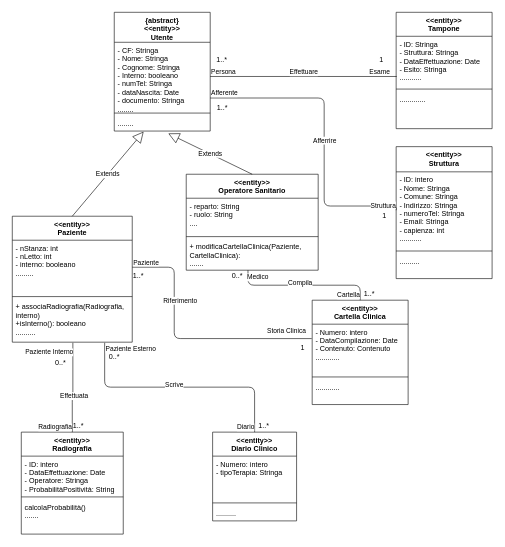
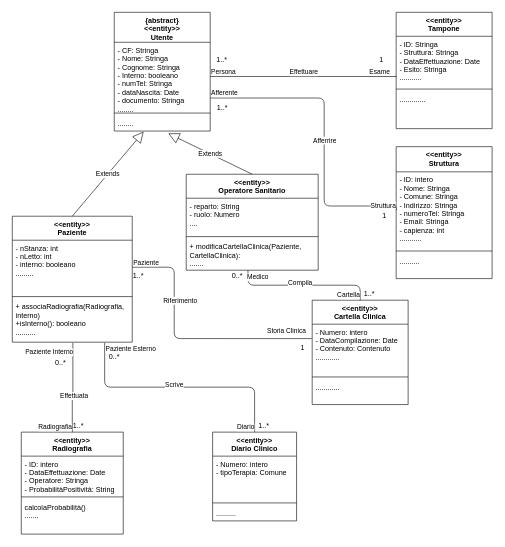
  <mxCell id="0" />
  <mxCell id="1" parent="0" />
  <mxCell id="2" value="&lt;&lt;entity&gt;&gt;&#10;Paziente" style="swimlane;fontStyle=1;align=center;verticalAlign=top;childLayout=stackLayout;horizontal=1;startSize=40;horizontalStack=0;resizeParent=1;resizeParentMax=0;resizeLast=0;collapsible=1;marginBottom=0;" parent="1" vertex="1"><mxGeometry x="20" y="360" width="200" height="210" as="geometry"><mxRectangle x="40" y="10" width="80" height="26" as="alternateBounds" /></mxGeometry></mxCell>
  <mxCell id="3" value="- nStanza: int&#10;- nLetto: int&#10;- interno: booleano&#10;........." style="text;strokeColor=none;fillColor=none;align=left;verticalAlign=top;spacingLeft=4;spacingRight=4;overflow=hidden;rotatable=0;points=[[0,0.5],[1,0.5]];portConstraint=eastwest;" parent="2" vertex="1"><mxGeometry y="40" width="200" height="90" as="geometry" /></mxCell>
  <mxCell id="4" value="" style="line;strokeWidth=1;fillColor=none;align=left;verticalAlign=middle;spacingTop=-1;spacingLeft=3;spacingRight=3;rotatable=0;labelPosition=right;points=[];portConstraint=eastwest;" parent="2" vertex="1"><mxGeometry y="130" width="200" height="8" as="geometry" /></mxCell>
  <mxCell id="5" value="+ associaRadiografia(Radiografia, &#10;interno)&#10;+isInterno(): booleano&#10;.........." style="text;strokeColor=none;fillColor=none;align=left;verticalAlign=top;spacingLeft=4;spacingRight=4;overflow=hidden;rotatable=0;points=[[0,0.5],[1,0.5]];portConstraint=eastwest;" parent="2" vertex="1"><mxGeometry y="138" width="200" height="72" as="geometry" /></mxCell>
  <mxCell id="6" value="&lt;&lt;entity&gt;&gt;&#10;Struttura" style="swimlane;fontStyle=1;align=center;verticalAlign=top;childLayout=stackLayout;horizontal=1;startSize=42;horizontalStack=0;resizeParent=1;resizeParentMax=0;resizeLast=0;collapsible=1;marginBottom=0;" parent="1" vertex="1"><mxGeometry x="660" y="244" width="160" height="220" as="geometry"><mxRectangle x="580" y="10" width="80" height="26" as="alternateBounds" /></mxGeometry></mxCell>
  <mxCell id="7" value="- ID: intero&#10;- Nome: Stringa&#10;- Comune: Stringa&#10;- Indirizzo: Stringa&#10;- numeroTel: Stringa&#10;- Email: Stringa&#10;- capienza: int&#10;..........." style="text;strokeColor=none;fillColor=none;align=left;verticalAlign=top;spacingLeft=4;spacingRight=4;overflow=hidden;rotatable=0;points=[[0,0.5],[1,0.5]];portConstraint=eastwest;" parent="6" vertex="1"><mxGeometry y="42" width="160" height="128" as="geometry" /></mxCell>
  <mxCell id="8" value="" style="line;strokeWidth=1;fillColor=none;align=left;verticalAlign=middle;spacingTop=-1;spacingLeft=3;spacingRight=3;rotatable=0;labelPosition=right;points=[];portConstraint=eastwest;" parent="6" vertex="1"><mxGeometry y="170" width="160" height="8" as="geometry" /></mxCell>
  <mxCell id="9" value=".........." style="text;strokeColor=none;fillColor=none;align=left;verticalAlign=top;spacingLeft=4;spacingRight=4;overflow=hidden;rotatable=0;points=[[0,0.5],[1,0.5]];portConstraint=eastwest;" parent="6" vertex="1"><mxGeometry y="178" width="160" height="42" as="geometry" /></mxCell>
  <mxCell id="10" value="&lt;&lt;entity&gt;&gt;&#10;Operatore Sanitario" style="swimlane;fontStyle=1;align=center;verticalAlign=top;childLayout=stackLayout;horizontal=1;startSize=40;horizontalStack=0;resizeParent=1;resizeParentMax=0;resizeLast=0;collapsible=1;marginBottom=0;" parent="1" vertex="1"><mxGeometry x="310" y="290" width="220" height="160" as="geometry"><mxRectangle x="200" y="10" width="140" height="26" as="alternateBounds" /></mxGeometry></mxCell>
- <mxCell id="11" value="- reparto: String&#10;- ruolo: String&#10;...." style="text;strokeColor=none;fillColor=none;align=left;verticalAlign=top;spacingLeft=4;spacingRight=4;overflow=hidden;rotatable=0;points=[[0,0.5],[1,0.5]];portConstraint=eastwest;" parent="10" vertex="1"><mxGeometry y="40" width="220" height="60" as="geometry" /></mxCell>
+ <mxCell id="11" value="- reparto: String&#10;- ruolo: Numero&#10;...." style="text;strokeColor=none;fillColor=none;align=left;verticalAlign=top;spacingLeft=4;spacingRight=4;overflow=hidden;rotatable=0;points=[[0,0.5],[1,0.5]];portConstraint=eastwest;" parent="10" vertex="1"><mxGeometry y="40" width="220" height="60" as="geometry" /></mxCell>
  <mxCell id="12" value="" style="line;strokeWidth=1;fillColor=none;align=left;verticalAlign=middle;spacingTop=-1;spacingLeft=3;spacingRight=3;rotatable=0;labelPosition=right;points=[];portConstraint=eastwest;" parent="10" vertex="1"><mxGeometry y="100" width="220" height="8" as="geometry" /></mxCell>
  <mxCell id="13" value="+ modificaCartellaClinica(Paziente, &#10;CartellaClinica):&#10;......." style="text;strokeColor=none;fillColor=none;align=left;verticalAlign=top;spacingLeft=4;spacingRight=4;overflow=hidden;rotatable=0;points=[[0,0.5],[1,0.5]];portConstraint=eastwest;" parent="10" vertex="1"><mxGeometry y="108" width="220" height="52" as="geometry" /></mxCell>
  <mxCell id="14" value="&lt;&lt;entity&gt;&gt;&#10;Tampone" style="swimlane;fontStyle=1;align=center;verticalAlign=top;childLayout=stackLayout;horizontal=1;startSize=40;horizontalStack=0;resizeParent=1;resizeParentMax=0;resizeLast=0;collapsible=1;marginBottom=0;" parent="1" vertex="1"><mxGeometry x="660" y="20" width="160" height="194" as="geometry"><mxRectangle x="280" y="220" width="150" height="26" as="alternateBounds" /></mxGeometry></mxCell>
  <mxCell id="15" value="- ID: Stringa&#10;- Struttura: Stringa&#10;- DataEffettuazione: Date&#10;- Esito: Stringa&#10;...........&#10;" style="text;strokeColor=none;fillColor=none;align=left;verticalAlign=top;spacingLeft=4;spacingRight=4;overflow=hidden;rotatable=0;points=[[0,0.5],[1,0.5]];portConstraint=eastwest;" parent="14" vertex="1"><mxGeometry y="40" width="160" height="84" as="geometry" /></mxCell>
  <mxCell id="16" value="" style="line;strokeWidth=1;fillColor=none;align=left;verticalAlign=middle;spacingTop=-1;spacingLeft=3;spacingRight=3;rotatable=0;labelPosition=right;points=[];portConstraint=eastwest;" parent="14" vertex="1"><mxGeometry y="124" width="160" height="8" as="geometry" /></mxCell>
  <mxCell id="17" value=".............&#10;" style="text;strokeColor=none;fillColor=none;align=left;verticalAlign=top;spacingLeft=4;spacingRight=4;overflow=hidden;rotatable=0;points=[[0,0.5],[1,0.5]];portConstraint=eastwest;" parent="14" vertex="1"><mxGeometry y="132" width="160" height="62" as="geometry" /></mxCell>
  <mxCell id="18" value="&lt;&lt;entity&gt;&gt;&#10;Cartella Clinica" style="swimlane;fontStyle=1;align=center;verticalAlign=top;childLayout=stackLayout;horizontal=1;startSize=40;horizontalStack=0;resizeParent=1;resizeParentMax=0;resizeLast=0;collapsible=1;marginBottom=0;" parent="1" vertex="1"><mxGeometry x="520" y="500" width="160" height="174" as="geometry"><mxRectangle x="520" y="200" width="70" height="26" as="alternateBounds" /></mxGeometry></mxCell>
  <mxCell id="19" value="- Numero: intero&#10;- DataCompilazione: Date&#10;- Contenuto: Contenuto&#10;............" style="text;strokeColor=none;fillColor=none;align=left;verticalAlign=top;spacingLeft=4;spacingRight=4;overflow=hidden;rotatable=0;points=[[0,0.5],[1,0.5]];portConstraint=eastwest;" parent="18" vertex="1"><mxGeometry y="40" width="160" height="84" as="geometry" /></mxCell>
  <mxCell id="20" value="" style="line;strokeWidth=1;fillColor=none;align=left;verticalAlign=middle;spacingTop=-1;spacingLeft=3;spacingRight=3;rotatable=0;labelPosition=right;points=[];portConstraint=eastwest;" parent="18" vertex="1"><mxGeometry y="124" width="160" height="8" as="geometry" /></mxCell>
  <mxCell id="21" value="............" style="text;strokeColor=none;fillColor=none;align=left;verticalAlign=top;spacingLeft=4;spacingRight=4;overflow=hidden;rotatable=0;points=[[0,0.5],[1,0.5]];portConstraint=eastwest;" parent="18" vertex="1"><mxGeometry y="132" width="160" height="42" as="geometry" /></mxCell>
  <mxCell id="22" value="&lt;&lt;entity&gt;&gt;&#10;Diario Clinico" style="swimlane;fontStyle=1;align=center;verticalAlign=top;childLayout=stackLayout;horizontal=1;startSize=40;horizontalStack=0;resizeParent=1;resizeParentMax=0;resizeLast=0;collapsible=1;marginBottom=0;" parent="1" vertex="1"><mxGeometry x="354" y="720" width="140" height="148" as="geometry"><mxRectangle x="344" y="710" width="110" height="40" as="alternateBounds" /></mxGeometry></mxCell>
- <mxCell id="23" value="- Numero: intero&#10;- tipoTerapia: Stringa" style="text;strokeColor=none;fillColor=none;align=left;verticalAlign=top;spacingLeft=4;spacingRight=4;overflow=hidden;rotatable=0;points=[[0,0.5],[1,0.5]];portConstraint=eastwest;" parent="22" vertex="1"><mxGeometry y="40" width="140" height="74" as="geometry" /></mxCell>
+ <mxCell id="23" value="- Numero: intero&#10;- tipoTerapia: Comune" style="text;strokeColor=none;fillColor=none;align=left;verticalAlign=top;spacingLeft=4;spacingRight=4;overflow=hidden;rotatable=0;points=[[0,0.5],[1,0.5]];portConstraint=eastwest;" parent="22" vertex="1"><mxGeometry y="40" width="140" height="74" as="geometry" /></mxCell>
  <mxCell id="24" value="" style="line;strokeWidth=1;fillColor=none;align=left;verticalAlign=middle;spacingTop=-1;spacingLeft=3;spacingRight=3;rotatable=0;labelPosition=right;points=[];portConstraint=eastwest;" parent="22" vertex="1"><mxGeometry y="114" width="140" height="8" as="geometry" /></mxCell>
  <mxCell id="25" value=".........." style="text;strokeColor=none;fillColor=none;align=left;verticalAlign=top;spacingLeft=4;spacingRight=4;overflow=hidden;rotatable=0;points=[[0,0.5],[1,0.5]];portConstraint=eastwest;" parent="22" vertex="1"><mxGeometry y="122" width="140" height="26" as="geometry" /></mxCell>
  <mxCell id="26" value="&lt;&lt;entity&gt;&gt;&#10;Radiografia" style="swimlane;fontStyle=1;align=center;verticalAlign=top;childLayout=stackLayout;horizontal=1;startSize=40;horizontalStack=0;resizeParent=1;resizeParentMax=0;resizeLast=0;collapsible=1;marginBottom=0;" parent="1" vertex="1"><mxGeometry x="35" y="720" width="170" height="170" as="geometry"><mxRectangle x="520" y="390" width="100" height="26" as="alternateBounds" /></mxGeometry></mxCell>
  <mxCell id="27" value="- ID: intero&#10;- DataEffettuazione: Date&#10;- Operatore: Stringa&#10;- ProbabilitàPositività: String&#10;......" style="text;strokeColor=none;fillColor=none;align=left;verticalAlign=top;spacingLeft=4;spacingRight=4;overflow=hidden;rotatable=0;points=[[0,0.5],[1,0.5]];portConstraint=eastwest;" parent="26" vertex="1"><mxGeometry y="40" width="170" height="64" as="geometry" /></mxCell>
  <mxCell id="28" value="" style="line;strokeWidth=1;fillColor=none;align=left;verticalAlign=middle;spacingTop=-1;spacingLeft=3;spacingRight=3;rotatable=0;labelPosition=right;points=[];portConstraint=eastwest;" parent="26" vertex="1"><mxGeometry y="104" width="170" height="8" as="geometry" /></mxCell>
  <mxCell id="29" value="calcolaProbabilità()&#10;......." style="text;strokeColor=none;fillColor=none;align=left;verticalAlign=top;spacingLeft=4;spacingRight=4;overflow=hidden;rotatable=0;points=[[0,0.5],[1,0.5]];portConstraint=eastwest;" parent="26" vertex="1"><mxGeometry y="112" width="170" height="58" as="geometry" /></mxCell>
  <mxCell id="30" value="{abstract}&#10;&lt;&lt;entity&gt;&gt;&#10;Utente" style="swimlane;fontStyle=1;align=center;verticalAlign=top;childLayout=stackLayout;horizontal=1;startSize=50;horizontalStack=0;resizeParent=1;resizeParentMax=0;resizeLast=0;collapsible=1;marginBottom=0;" parent="1" vertex="1"><mxGeometry x="190" y="20" width="160" height="198" as="geometry"><mxRectangle x="180" y="10" width="70" height="26" as="alternateBounds" /></mxGeometry></mxCell>
  <mxCell id="31" value="- CF: Stringa&#10;- Nome: Stringa&#10;- Cognome: Stringa&#10;- Interno: booleano&#10;- numTel: Stringa&#10;- dataNascita: Date&#10;- documento: Stringa&#10;........" style="text;strokeColor=none;fillColor=none;align=left;verticalAlign=top;spacingLeft=4;spacingRight=4;overflow=hidden;rotatable=0;points=[[0,0.5],[1,0.5]];portConstraint=eastwest;" parent="30" vertex="1"><mxGeometry y="50" width="160" height="114" as="geometry" /></mxCell>
  <mxCell id="32" value="" style="line;strokeWidth=1;fillColor=none;align=left;verticalAlign=middle;spacingTop=-1;spacingLeft=3;spacingRight=3;rotatable=0;labelPosition=right;points=[];portConstraint=eastwest;" parent="30" vertex="1"><mxGeometry y="164" width="160" height="8" as="geometry" /></mxCell>
  <mxCell id="33" value="........" style="text;strokeColor=none;fillColor=none;align=left;verticalAlign=top;spacingLeft=4;spacingRight=4;overflow=hidden;rotatable=0;points=[[0,0.5],[1,0.5]];portConstraint=eastwest;" parent="30" vertex="1"><mxGeometry y="172" width="160" height="26" as="geometry" /></mxCell>
  <mxCell id="34" value="" style="endArrow=none;html=1;edgeStyle=orthogonalEdgeStyle;exitX=1;exitY=0.5;exitDx=0;exitDy=0;entryX=0.006;entryY=0.798;entryDx=0;entryDy=0;entryPerimeter=0;" parent="1" source="31" target="15" edge="1"><mxGeometry relative="1" as="geometry"><mxPoint x="440" y="90" as="sourcePoint" /><mxPoint x="600" y="50" as="targetPoint" /><Array as="points" /></mxGeometry></mxCell>
  <mxCell id="35" value="Persona" style="edgeLabel;resizable=0;html=1;align=left;verticalAlign=bottom;" parent="34" connectable="0" vertex="1"><mxGeometry x="-1" relative="1" as="geometry" /></mxCell>
  <mxCell id="36" value="Esame" style="edgeLabel;resizable=0;html=1;align=right;verticalAlign=bottom;" parent="34" connectable="0" vertex="1"><mxGeometry x="1" relative="1" as="geometry"><mxPoint x="-11" as="offset" /></mxGeometry></mxCell>
  <mxCell id="37" value="Effettuare" style="edgeLabel;html=1;align=center;verticalAlign=middle;resizable=0;points=[];" parent="34" vertex="1" connectable="0"><mxGeometry x="-0.083" y="-2" relative="1" as="geometry"><mxPoint x="13" y="-10" as="offset" /></mxGeometry></mxCell>
  <mxCell id="38" value="" style="endArrow=none;html=1;edgeStyle=orthogonalEdgeStyle;exitX=1;exitY=0.815;exitDx=0;exitDy=0;exitPerimeter=0;entryX=0;entryY=0.5;entryDx=0;entryDy=0;" parent="1" source="31" target="7" edge="1"><mxGeometry relative="1" as="geometry"><mxPoint x="380" y="150" as="sourcePoint" /><mxPoint x="540" y="150" as="targetPoint" /><Array as="points"><mxPoint x="540" y="163" /><mxPoint x="540" y="343" /></Array></mxGeometry></mxCell>
  <mxCell id="39" value="Afferente" style="edgeLabel;resizable=0;html=1;align=left;verticalAlign=bottom;" parent="38" connectable="0" vertex="1"><mxGeometry x="-1" relative="1" as="geometry" /></mxCell>
  <mxCell id="40" value="Struttura" style="edgeLabel;resizable=0;html=1;align=right;verticalAlign=bottom;" parent="38" connectable="0" vertex="1"><mxGeometry x="1" relative="1" as="geometry" /></mxCell>
  <mxCell id="41" value="Afferrire" style="edgeLabel;html=1;align=center;verticalAlign=middle;resizable=0;points=[];" parent="38" vertex="1" connectable="0"><mxGeometry x="-0.043" relative="1" as="geometry"><mxPoint y="23.1" as="offset" /></mxGeometry></mxCell>
  <mxCell id="42" value="" style="endArrow=none;html=1;edgeStyle=orthogonalEdgeStyle;entryX=-0.005;entryY=0.286;entryDx=0;entryDy=0;entryPerimeter=0;exitX=1;exitY=0.5;exitDx=0;exitDy=0;" parent="1" source="3" target="19" edge="1"><mxGeometry relative="1" as="geometry"><mxPoint x="240" y="450" as="sourcePoint" /><mxPoint x="500" y="550" as="targetPoint" /><Array as="points"><mxPoint x="290" y="445" /><mxPoint x="290" y="564" /></Array></mxGeometry></mxCell>
  <mxCell id="43" value="Paziente" style="edgeLabel;resizable=0;html=1;align=left;verticalAlign=bottom;" parent="42" connectable="0" vertex="1"><mxGeometry x="-1" relative="1" as="geometry" /></mxCell>
  <mxCell id="44" value="Storia Clinica" style="edgeLabel;resizable=0;html=1;align=right;verticalAlign=bottom;" parent="42" connectable="0" vertex="1"><mxGeometry x="1" relative="1" as="geometry"><mxPoint x="-9" y="-4.02" as="offset" /></mxGeometry></mxCell>
  <mxCell id="45" value="Riferimento" style="edgeLabel;html=1;align=center;verticalAlign=middle;resizable=0;points=[];" parent="42" vertex="1" connectable="0"><mxGeometry x="0.055" y="-2" relative="1" as="geometry"><mxPoint x="-22" y="-66" as="offset" /></mxGeometry></mxCell>
  <mxCell id="46" value="Extends" style="endArrow=block;endSize=16;endFill=0;html=1;exitX=0.5;exitY=0;exitDx=0;exitDy=0;entryX=0.306;entryY=1.038;entryDx=0;entryDy=0;entryPerimeter=0;" parent="1" source="2" target="33" edge="1"><mxGeometry width="160" relative="1" as="geometry"><mxPoint x="70" y="250" as="sourcePoint" /><mxPoint x="230" y="250" as="targetPoint" /></mxGeometry></mxCell>
  <mxCell id="47" value="Extends" style="endArrow=block;endSize=16;endFill=0;html=1;entryX=0.563;entryY=1.154;entryDx=0;entryDy=0;entryPerimeter=0;exitX=0.5;exitY=0;exitDx=0;exitDy=0;" parent="1" source="10" target="33" edge="1"><mxGeometry width="160" relative="1" as="geometry"><mxPoint x="400" y="260" as="sourcePoint" /><mxPoint x="520" y="260" as="targetPoint" /></mxGeometry></mxCell>
  <mxCell id="48" value="" style="endArrow=none;html=1;edgeStyle=orthogonalEdgeStyle;exitX=0.468;exitY=1;exitDx=0;exitDy=0;exitPerimeter=0;entryX=0.5;entryY=0;entryDx=0;entryDy=0;" parent="1" source="13" target="18" edge="1"><mxGeometry relative="1" as="geometry"><mxPoint x="420" y="470" as="sourcePoint" /><mxPoint x="580" y="470" as="targetPoint" /></mxGeometry></mxCell>
  <mxCell id="49" value="Medico" style="edgeLabel;resizable=0;html=1;align=left;verticalAlign=bottom;" parent="48" connectable="0" vertex="1"><mxGeometry x="-1" relative="1" as="geometry"><mxPoint x="-2.96" y="20" as="offset" /></mxGeometry></mxCell>
  <mxCell id="50" value="Cartella" style="edgeLabel;resizable=0;html=1;align=right;verticalAlign=bottom;" parent="48" connectable="0" vertex="1"><mxGeometry x="1" relative="1" as="geometry" /></mxCell>
  <mxCell id="51" value="Compila" style="edgeLabel;html=1;align=center;verticalAlign=middle;resizable=0;points=[];" parent="48" vertex="1" connectable="0"><mxGeometry x="-0.696" y="-4" relative="1" as="geometry"><mxPoint x="76" y="-9" as="offset" /></mxGeometry></mxCell>
  <mxCell id="52" value="" style="endArrow=none;html=1;edgeStyle=orthogonalEdgeStyle;exitX=0.505;exitY=1.014;exitDx=0;exitDy=0;exitPerimeter=0;entryX=0.5;entryY=0;entryDx=0;entryDy=0;" parent="1" source="5" target="26" edge="1"><mxGeometry relative="1" as="geometry"><mxPoint x="100" y="660" as="sourcePoint" /><mxPoint x="260" y="660" as="targetPoint" /><Array as="points"><mxPoint x="121" y="660" /><mxPoint x="120" y="660" /></Array></mxGeometry></mxCell>
  <mxCell id="53" value="Paziente Interno" style="edgeLabel;resizable=0;html=1;align=left;verticalAlign=bottom;" parent="52" connectable="0" vertex="1"><mxGeometry x="-1" relative="1" as="geometry"><mxPoint x="-81" y="23.99" as="offset" /></mxGeometry></mxCell>
  <mxCell id="54" value="Radiografia" style="edgeLabel;resizable=0;html=1;align=right;verticalAlign=bottom;" parent="52" connectable="0" vertex="1"><mxGeometry x="1" relative="1" as="geometry" /></mxCell>
  <mxCell id="55" value="Effettuata" style="edgeLabel;html=1;align=center;verticalAlign=middle;resizable=0;points=[];" parent="52" vertex="1" connectable="0"><mxGeometry x="0.04" y="1" relative="1" as="geometry"><mxPoint y="10.99" as="offset" /></mxGeometry></mxCell>
  <mxCell id="56" value="" style="endArrow=none;html=1;edgeStyle=orthogonalEdgeStyle;exitX=0.77;exitY=1.014;exitDx=0;exitDy=0;exitPerimeter=0;entryX=0.5;entryY=0;entryDx=0;entryDy=0;" parent="1" source="5" target="22" edge="1"><mxGeometry relative="1" as="geometry"><mxPoint x="230" y="660" as="sourcePoint" /><mxPoint x="390" y="660" as="targetPoint" /></mxGeometry></mxCell>
  <mxCell id="57" value="Paziente Esterno" style="edgeLabel;resizable=0;html=1;align=left;verticalAlign=bottom;" parent="56" connectable="0" vertex="1"><mxGeometry x="-1" relative="1" as="geometry"><mxPoint y="18.99" as="offset" /></mxGeometry></mxCell>
  <mxCell id="58" value="Diario" style="edgeLabel;resizable=0;html=1;align=right;verticalAlign=bottom;" parent="56" connectable="0" vertex="1"><mxGeometry x="1" relative="1" as="geometry" /></mxCell>
  <mxCell id="59" value="Scrive" style="edgeLabel;html=1;align=center;verticalAlign=middle;resizable=0;points=[];" parent="56" vertex="1" connectable="0"><mxGeometry x="-0.093" y="-2" relative="1" as="geometry"><mxPoint x="8.99" y="-7" as="offset" /></mxGeometry></mxCell>
  <mxCell id="60" value="1..*" style="text;html=1;align=center;verticalAlign=middle;resizable=0;points=[];autosize=1;" vertex="1" parent="1"><mxGeometry x="354" y="90" width="30" height="20" as="geometry" /></mxCell>
  <mxCell id="61" value="1" style="text;html=1;align=center;verticalAlign=middle;resizable=0;points=[];autosize=1;" vertex="1" parent="1"><mxGeometry x="625" y="90" width="20" height="20" as="geometry" /></mxCell>
  <mxCell id="62" value="1..*" style="text;html=1;align=center;verticalAlign=middle;resizable=0;points=[];autosize=1;" vertex="1" parent="1"><mxGeometry x="355" y="170" width="30" height="20" as="geometry" /></mxCell>
  <mxCell id="63" value="1" style="text;html=1;align=center;verticalAlign=middle;resizable=0;points=[];autosize=1;" vertex="1" parent="1"><mxGeometry x="630" y="350" width="20" height="20" as="geometry" /></mxCell>
  <mxCell id="64" value="0..*" style="text;html=1;align=center;verticalAlign=middle;resizable=0;points=[];autosize=1;" vertex="1" parent="1"><mxGeometry x="380" y="450" width="30" height="20" as="geometry" /></mxCell>
  <mxCell id="65" value="1..*" style="text;html=1;align=center;verticalAlign=middle;resizable=0;points=[];autosize=1;" vertex="1" parent="1"><mxGeometry x="600" y="480" width="30" height="20" as="geometry" /></mxCell>
  <mxCell id="66" value="1" style="text;html=1;align=center;verticalAlign=middle;resizable=0;points=[];autosize=1;" vertex="1" parent="1"><mxGeometry x="494" y="570" width="20" height="20" as="geometry" /></mxCell>
  <mxCell id="67" value="1..*" style="text;html=1;align=center;verticalAlign=middle;resizable=0;points=[];autosize=1;" vertex="1" parent="1"><mxGeometry x="215" y="450" width="30" height="20" as="geometry" /></mxCell>
  <mxCell id="68" value="0..*" style="text;html=1;align=center;verticalAlign=middle;resizable=0;points=[];autosize=1;" vertex="1" parent="1"><mxGeometry x="85" y="595" width="30" height="20" as="geometry" /></mxCell>
  <mxCell id="69" value="1..*" style="text;html=1;align=center;verticalAlign=middle;resizable=0;points=[];autosize=1;" vertex="1" parent="1"><mxGeometry x="115" y="700" width="30" height="20" as="geometry" /></mxCell>
  <mxCell id="70" value="0..*" style="text;html=1;align=center;verticalAlign=middle;resizable=0;points=[];autosize=1;" vertex="1" parent="1"><mxGeometry x="175" y="585" width="30" height="20" as="geometry" /></mxCell>
  <mxCell id="71" value="1..*" style="text;html=1;align=center;verticalAlign=middle;resizable=0;points=[];autosize=1;" vertex="1" parent="1"><mxGeometry x="424" y="700" width="30" height="20" as="geometry" /></mxCell>
